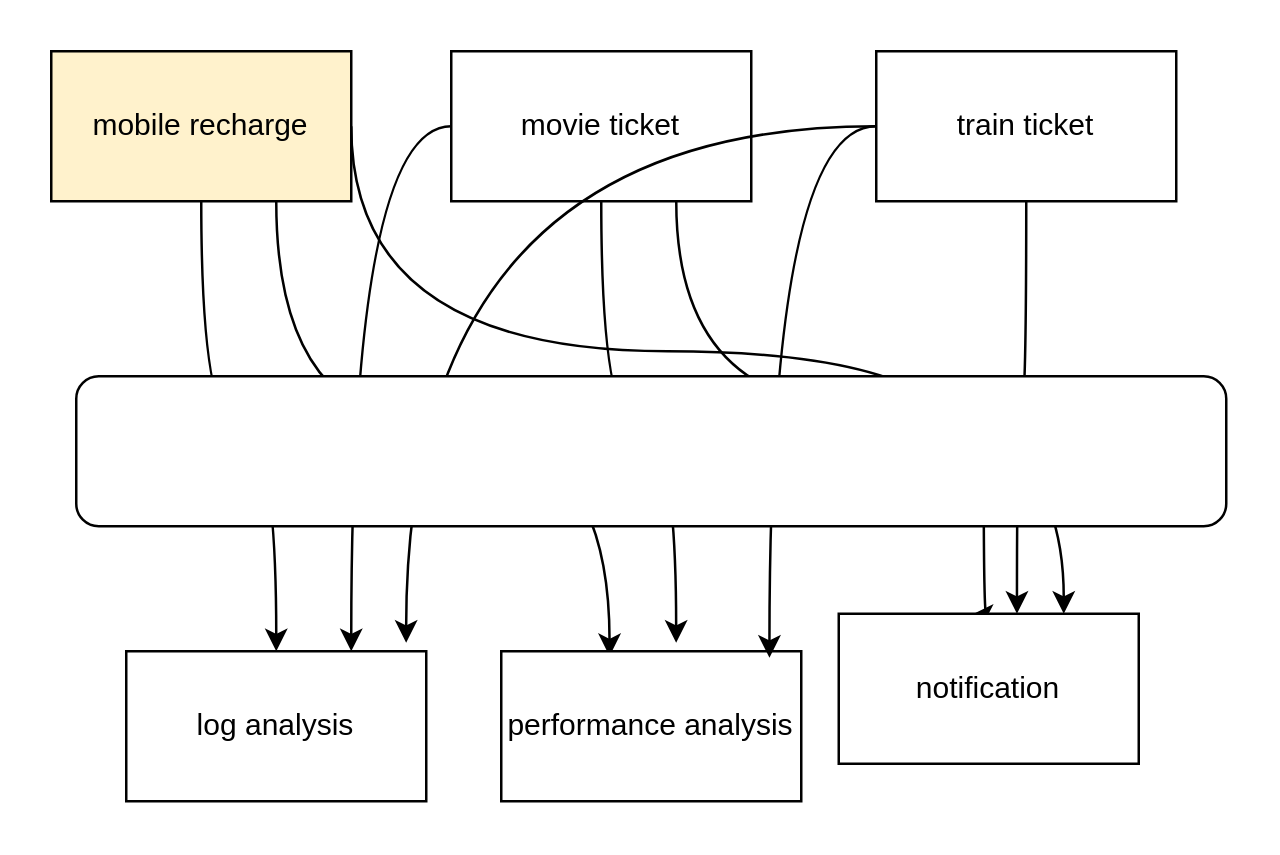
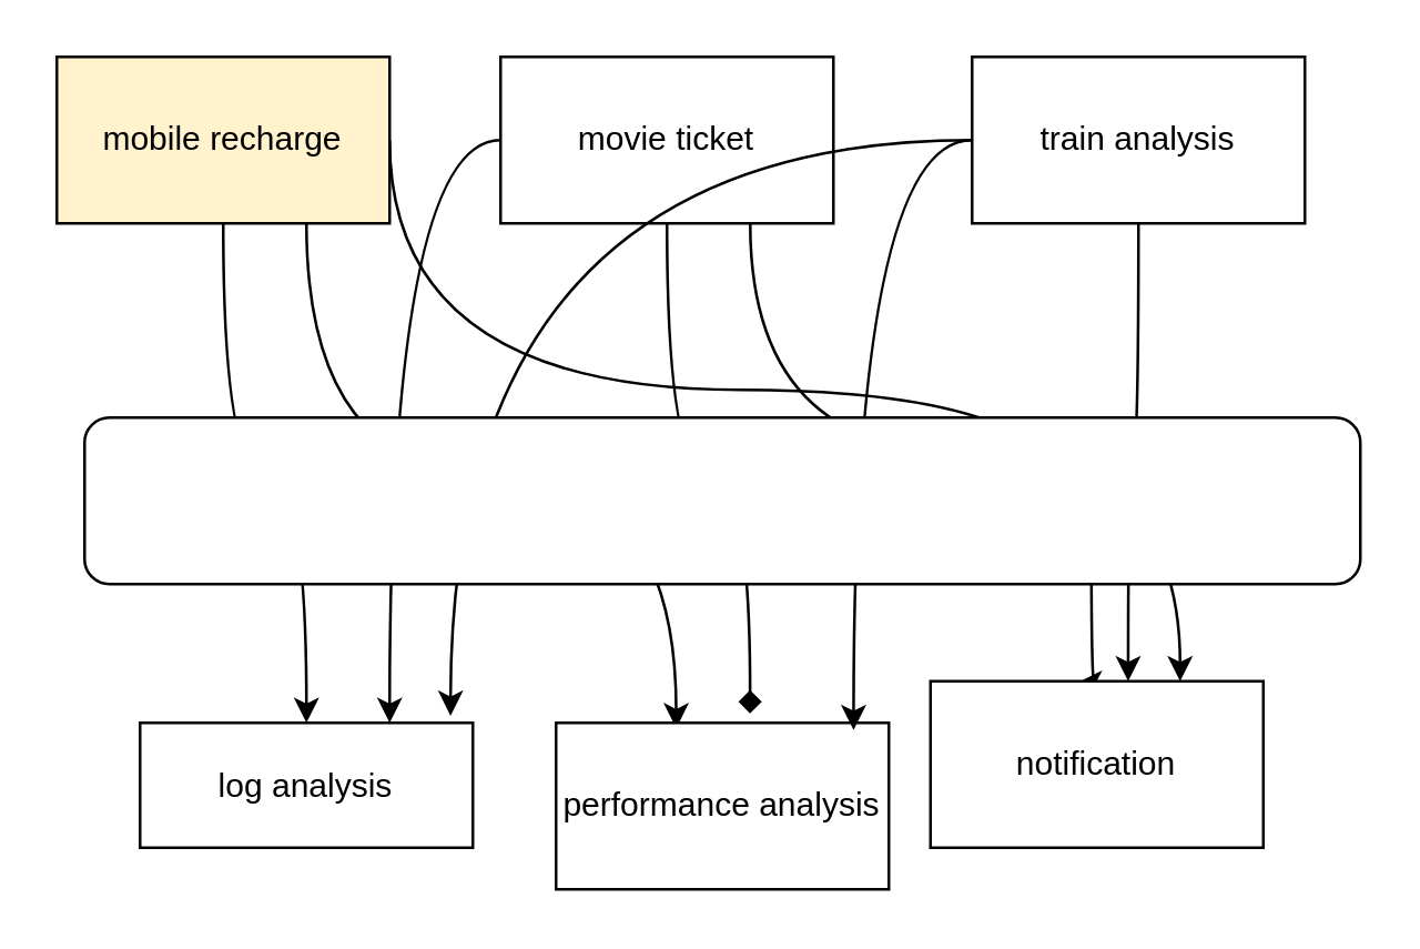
  <mxCell id="0" />
  <mxCell id="1" parent="0" />
  <mxCell id="2" style="edgeStyle=orthogonalEdgeStyle;curved=1;rounded=0;orthogonalLoop=1;jettySize=auto;html=1;" edge="1" parent="1" source="5" target="6"><mxGeometry relative="1" as="geometry" /></mxCell>
  <mxCell id="3" style="edgeStyle=orthogonalEdgeStyle;curved=1;rounded=0;orthogonalLoop=1;jettySize=auto;html=1;exitX=0.75;exitY=1;exitDx=0;exitDy=0;entryX=0.361;entryY=0.033;entryDx=0;entryDy=0;entryPerimeter=0;" edge="1" parent="1" source="5" target="7"><mxGeometry relative="1" as="geometry" /></mxCell>
  <mxCell id="4" style="edgeStyle=orthogonalEdgeStyle;curved=1;rounded=0;orthogonalLoop=1;jettySize=auto;html=1;exitX=1;exitY=0.5;exitDx=0;exitDy=0;entryX=0.439;entryY=0.011;entryDx=0;entryDy=0;entryPerimeter=0;" edge="1" parent="1" source="5" target="8"><mxGeometry relative="1" as="geometry"><Array as="points"><mxPoint x="140" y="140" /><mxPoint x="393" y="140" /></Array></mxGeometry></mxCell>
  <mxCell id="5" value="mobile recharge" style="rounded=0;whiteSpace=wrap;html=1;fillColor=#fff2cc;" vertex="1" parent="1"><mxGeometry x="20" y="20" width="120" height="60" as="geometry" /></mxCell>
- <mxCell id="6" value="log analysis" style="rounded=0;whiteSpace=wrap;html=1;" vertex="1" parent="1"><mxGeometry x="50" y="260" width="120" height="60" as="geometry" /></mxCell>
+ <mxCell id="6" value="log analysis" style="rounded=0;whiteSpace=wrap;html=1;" vertex="1" parent="1"><mxGeometry x="50" y="260" width="120" height="45" as="geometry" /></mxCell>
  <mxCell id="7" value="performance analysis" style="rounded=0;whiteSpace=wrap;html=1;" vertex="1" parent="1"><mxGeometry x="200" y="260" width="120" height="60" as="geometry" /></mxCell>
  <mxCell id="8" value="notification" style="rounded=0;whiteSpace=wrap;html=1;" vertex="1" parent="1"><mxGeometry x="335" y="245" width="120" height="60" as="geometry" /></mxCell>
  <mxCell id="9" style="edgeStyle=orthogonalEdgeStyle;curved=1;rounded=0;orthogonalLoop=1;jettySize=auto;html=1;entryX=0.75;entryY=0;entryDx=0;entryDy=0;" edge="1" parent="1" source="12" target="6"><mxGeometry relative="1" as="geometry" /></mxCell>
- <mxCell id="10" style="edgeStyle=orthogonalEdgeStyle;curved=1;rounded=0;orthogonalLoop=1;jettySize=auto;html=1;entryX=0.583;entryY=-0.056;entryDx=0;entryDy=0;entryPerimeter=0;" edge="1" parent="1" source="12" target="7"><mxGeometry relative="1" as="geometry" /></mxCell>
+ <mxCell id="10" style="edgeStyle=orthogonalEdgeStyle;curved=1;rounded=0;orthogonalLoop=1;jettySize=auto;html=1;entryX=0.583;entryY=-0.056;entryDx=0;entryDy=0;entryPerimeter=0;endArrow=diamond;" edge="1" parent="1" source="12" target="7"><mxGeometry relative="1" as="geometry" /></mxCell>
  <mxCell id="11" style="edgeStyle=orthogonalEdgeStyle;curved=1;rounded=0;orthogonalLoop=1;jettySize=auto;html=1;exitX=0.75;exitY=1;exitDx=0;exitDy=0;entryX=0.75;entryY=0;entryDx=0;entryDy=0;" edge="1" parent="1" source="12" target="8"><mxGeometry relative="1" as="geometry" /></mxCell>
  <mxCell id="12" value="movie ticket" style="rounded=0;whiteSpace=wrap;html=1;" vertex="1" parent="1"><mxGeometry x="180" y="20" width="120" height="60" as="geometry" /></mxCell>
  <mxCell id="13" style="edgeStyle=orthogonalEdgeStyle;curved=1;rounded=0;orthogonalLoop=1;jettySize=auto;html=1;entryX=0.933;entryY=-0.056;entryDx=0;entryDy=0;entryPerimeter=0;" edge="1" parent="1" source="16" target="6"><mxGeometry relative="1" as="geometry" /></mxCell>
  <mxCell id="14" style="edgeStyle=orthogonalEdgeStyle;curved=1;rounded=0;orthogonalLoop=1;jettySize=auto;html=1;entryX=0.894;entryY=0.044;entryDx=0;entryDy=0;entryPerimeter=0;" edge="1" parent="1" source="16" target="7"><mxGeometry relative="1" as="geometry" /></mxCell>
  <mxCell id="15" style="edgeStyle=orthogonalEdgeStyle;curved=1;rounded=0;orthogonalLoop=1;jettySize=auto;html=1;entryX=0.594;entryY=0;entryDx=0;entryDy=0;entryPerimeter=0;" edge="1" parent="1" source="16" target="8"><mxGeometry relative="1" as="geometry" /></mxCell>
- <mxCell id="16" value="train ticket" style="rounded=0;whiteSpace=wrap;html=1;" vertex="1" parent="1"><mxGeometry x="350" y="20" width="120" height="60" as="geometry" /></mxCell>
+ <mxCell id="16" value="train analysis" style="rounded=0;whiteSpace=wrap;html=1;" vertex="1" parent="1"><mxGeometry x="350" y="20" width="120" height="60" as="geometry" /></mxCell>
  <mxCell id="17" value="" style="rounded=1;whiteSpace=wrap;html=1;" vertex="1" parent="1"><mxGeometry x="30" y="150" width="460" height="60" as="geometry" /></mxCell>
